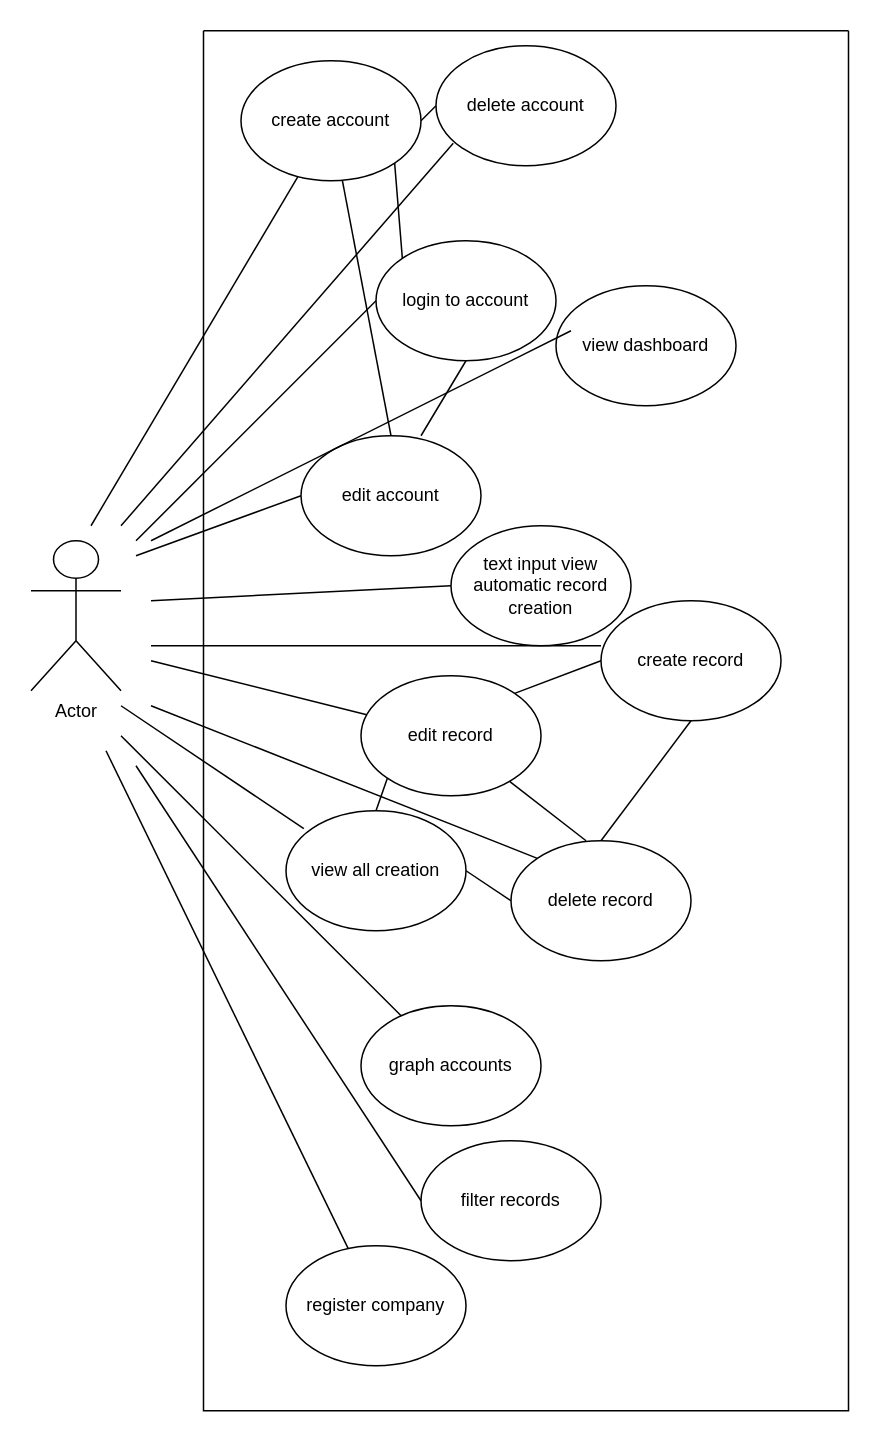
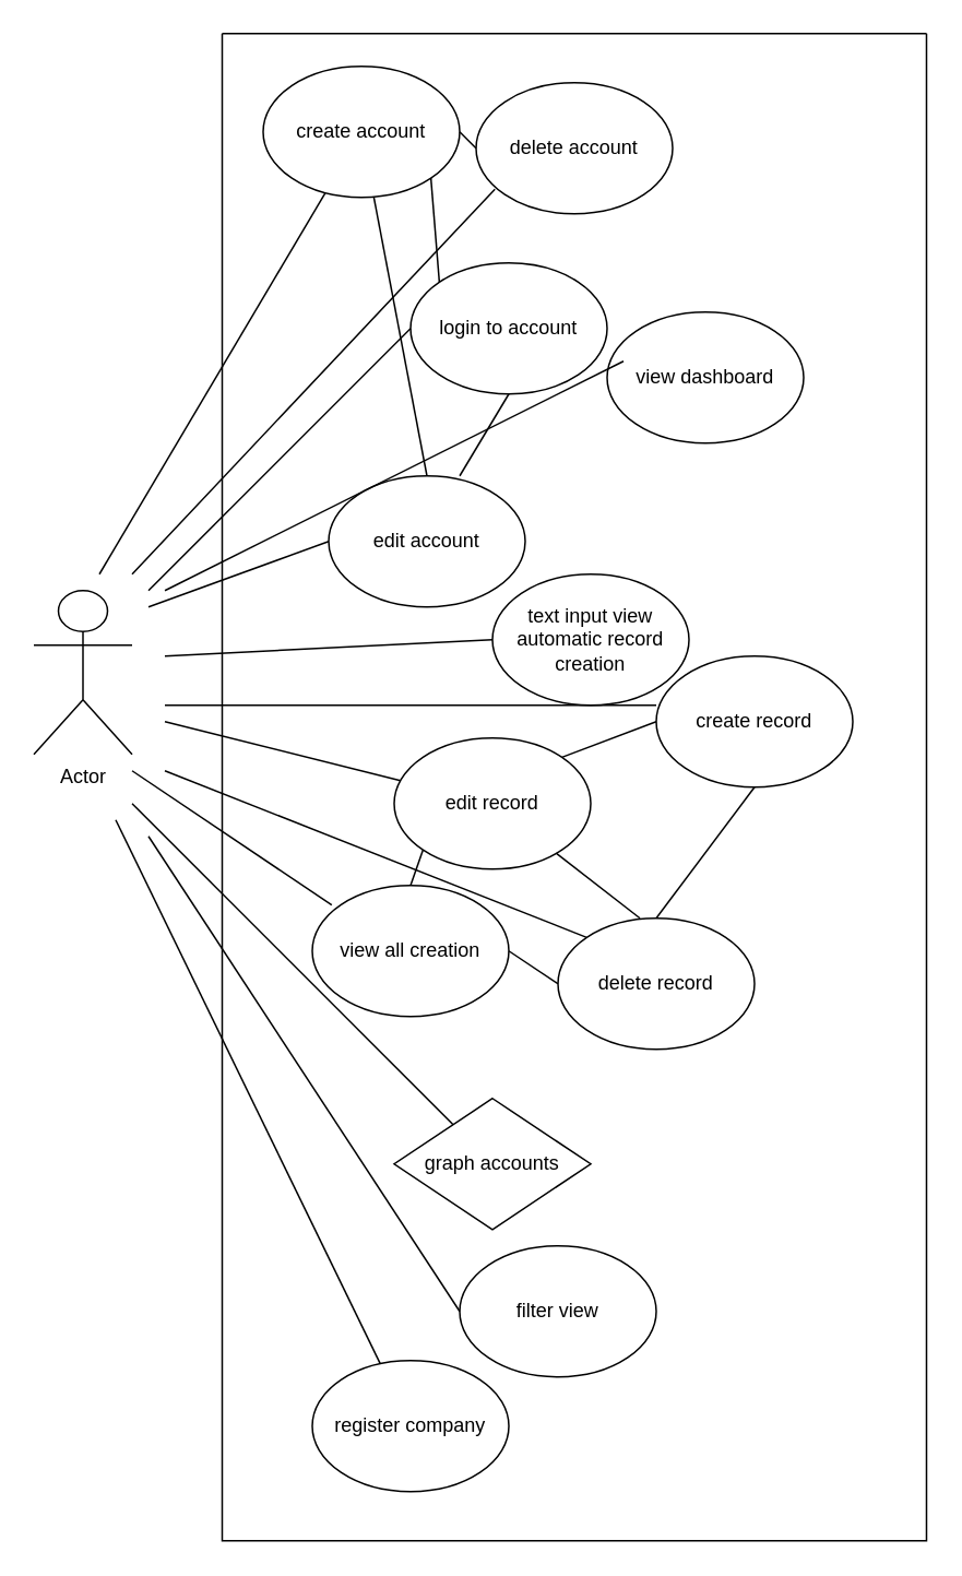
  <mxCell id="0" />
  <mxCell id="1" parent="0" />
  <mxCell id="2" value="Actor" style="shape=umlActor;verticalLabelPosition=bottom;verticalAlign=top;html=1;outlineConnect=0;" vertex="1" parent="1"><mxGeometry x="20" y="360" width="60" height="100" as="geometry" /></mxCell>
  <mxCell id="3" value="register company" style="ellipse;whiteSpace=wrap;html=1;" vertex="1" parent="1"><mxGeometry x="190" y="830" width="120" height="80" as="geometry" /></mxCell>
  <mxCell id="4" value="login to account" style="ellipse;whiteSpace=wrap;html=1;" vertex="1" parent="1"><mxGeometry x="250" y="160" width="120" height="80" as="geometry" /></mxCell>
  <mxCell id="5" value="create account" style="ellipse;whiteSpace=wrap;html=1;" vertex="1" parent="1"><mxGeometry x="160" y="40" width="120" height="80" as="geometry" /></mxCell>
  <mxCell id="6" value="edit account" style="ellipse;whiteSpace=wrap;html=1;" vertex="1" parent="1"><mxGeometry x="200" y="290" width="120" height="80" as="geometry" /></mxCell>
- <mxCell id="7" value="delete account" style="ellipse;whiteSpace=wrap;html=1;" vertex="1" parent="1"><mxGeometry x="290" y="30" width="120" height="80" as="geometry" /></mxCell>
+ <mxCell id="7" value="delete account" style="ellipse;whiteSpace=wrap;html=1;" vertex="1" parent="1"><mxGeometry x="290" y="50" width="120" height="80" as="geometry" /></mxCell>
  <mxCell id="8" value="create record" style="ellipse;whiteSpace=wrap;html=1;" vertex="1" parent="1"><mxGeometry x="400" y="400" width="120" height="80" as="geometry" /></mxCell>
  <mxCell id="9" value="edit record" style="ellipse;whiteSpace=wrap;html=1;" vertex="1" parent="1"><mxGeometry x="240" y="450" width="120" height="80" as="geometry" /></mxCell>
  <mxCell id="10" value="delete record" style="ellipse;whiteSpace=wrap;html=1;" vertex="1" parent="1"><mxGeometry x="340" y="560" width="120" height="80" as="geometry" /></mxCell>
  <mxCell id="11" value="text input view automatic record creation" style="ellipse;whiteSpace=wrap;html=1;" vertex="1" parent="1"><mxGeometry x="300" y="350" width="120" height="80" as="geometry" /></mxCell>
  <mxCell id="12" value="view all creation" style="ellipse;whiteSpace=wrap;html=1;" vertex="1" parent="1"><mxGeometry x="190" y="540" width="120" height="80" as="geometry" /></mxCell>
- <mxCell id="13" value="filter records" style="ellipse;whiteSpace=wrap;html=1;" vertex="1" parent="1"><mxGeometry x="280" y="760" width="120" height="80" as="geometry" /></mxCell>
+ <mxCell id="13" value="filter view" style="ellipse;whiteSpace=wrap;html=1;" vertex="1" parent="1"><mxGeometry x="280" y="760" width="120" height="80" as="geometry" /></mxCell>
  <mxCell id="14" value="view dashboard" style="ellipse;whiteSpace=wrap;html=1;" vertex="1" parent="1"><mxGeometry x="370" y="190" width="120" height="80" as="geometry" /></mxCell>
- <mxCell id="15" value="graph accounts" style="ellipse;whiteSpace=wrap;html=1;" vertex="1" parent="1"><mxGeometry x="240" y="670" width="120" height="80" as="geometry" /></mxCell>
+ <mxCell id="15" value="graph accounts" style="rhombus;whiteSpace=wrap;html=1;" vertex="1" parent="1"><mxGeometry x="240" y="670" width="120" height="80" as="geometry" /></mxCell>
  <mxCell id="16" value="" style="endArrow=none;html=1;rounded=0;" edge="1" parent="1" target="5"><mxGeometry width="50" height="50" relative="1" as="geometry"><mxPoint x="60" y="350" as="sourcePoint" /><mxPoint x="300" y="550" as="targetPoint" /></mxGeometry></mxCell>
  <mxCell id="17" value="" style="endArrow=none;html=1;rounded=0;entryX=0.5;entryY=0;entryDx=0;entryDy=0;" edge="1" parent="1" source="5" target="6"><mxGeometry width="50" height="50" relative="1" as="geometry"><mxPoint x="240" y="270" as="sourcePoint" /><mxPoint x="240" y="290.711" as="targetPoint" /></mxGeometry></mxCell>
  <mxCell id="18" value="" style="endArrow=none;html=1;rounded=0;exitX=1;exitY=0.5;exitDx=0;exitDy=0;entryX=0;entryY=0.5;entryDx=0;entryDy=0;" edge="1" parent="1" source="5" target="7"><mxGeometry width="50" height="50" relative="1" as="geometry"><mxPoint x="270" y="230" as="sourcePoint" /><mxPoint x="330" y="180" as="targetPoint" /></mxGeometry></mxCell>
  <mxCell id="19" value="" style="endArrow=none;html=1;rounded=0;entryX=0.096;entryY=0.812;entryDx=0;entryDy=0;entryPerimeter=0;" edge="1" parent="1" target="7"><mxGeometry width="50" height="50" relative="1" as="geometry"><mxPoint x="80" y="350" as="sourcePoint" /><mxPoint x="340" y="200" as="targetPoint" /></mxGeometry></mxCell>
  <mxCell id="20" value="" style="endArrow=none;html=1;rounded=0;entryX=0.5;entryY=1;entryDx=0;entryDy=0;" edge="1" parent="1" target="4"><mxGeometry width="50" height="50" relative="1" as="geometry"><mxPoint x="280" y="290" as="sourcePoint" /><mxPoint x="360" y="310" as="targetPoint" /></mxGeometry></mxCell>
  <mxCell id="21" value="" style="endArrow=none;html=1;rounded=0;entryX=0;entryY=0.5;entryDx=0;entryDy=0;" edge="1" parent="1" target="4"><mxGeometry width="50" height="50" relative="1" as="geometry"><mxPoint x="90" y="360" as="sourcePoint" /><mxPoint x="280" y="270" as="targetPoint" /></mxGeometry></mxCell>
  <mxCell id="22" value="" style="endArrow=none;html=1;rounded=0;entryX=0;entryY=0.5;entryDx=0;entryDy=0;" edge="1" parent="1" target="6"><mxGeometry width="50" height="50" relative="1" as="geometry"><mxPoint x="90" y="370" as="sourcePoint" /><mxPoint x="180" y="380" as="targetPoint" /></mxGeometry></mxCell>
  <mxCell id="23" value="" style="endArrow=none;html=1;rounded=0;" edge="1" parent="1"><mxGeometry width="50" height="50" relative="1" as="geometry"><mxPoint x="100" y="360" as="sourcePoint" /><mxPoint x="380" y="220" as="targetPoint" /></mxGeometry></mxCell>
  <mxCell id="24" value="" style="endArrow=none;html=1;rounded=0;exitX=0.099;exitY=0.149;exitDx=0;exitDy=0;exitPerimeter=0;" edge="1" parent="1" source="12"><mxGeometry width="50" height="50" relative="1" as="geometry"><mxPoint x="160" y="590" as="sourcePoint" /><mxPoint x="80" y="470" as="targetPoint" /></mxGeometry></mxCell>
  <mxCell id="25" value="" style="endArrow=none;html=1;rounded=0;entryX=0;entryY=0;entryDx=0;entryDy=0;" edge="1" parent="1" target="10"><mxGeometry width="50" height="50" relative="1" as="geometry"><mxPoint x="100" y="470" as="sourcePoint" /><mxPoint x="340" y="580" as="targetPoint" /></mxGeometry></mxCell>
  <mxCell id="26" value="" style="endArrow=none;html=1;rounded=0;exitX=0.5;exitY=0;exitDx=0;exitDy=0;entryX=0;entryY=1;entryDx=0;entryDy=0;" edge="1" parent="1" source="12" target="9"><mxGeometry width="50" height="50" relative="1" as="geometry"><mxPoint x="240" y="600" as="sourcePoint" /><mxPoint x="290" y="550" as="targetPoint" /></mxGeometry></mxCell>
  <mxCell id="27" value="" style="endArrow=none;html=1;rounded=0;entryX=0;entryY=0.5;entryDx=0;entryDy=0;exitX=1;exitY=0;exitDx=0;exitDy=0;" edge="1" parent="1" source="9" target="8"><mxGeometry width="50" height="50" relative="1" as="geometry"><mxPoint x="350" y="500" as="sourcePoint" /><mxPoint x="400" y="450" as="targetPoint" /></mxGeometry></mxCell>
  <mxCell id="28" value="" style="endArrow=none;html=1;rounded=0;exitX=0.5;exitY=0;exitDx=0;exitDy=0;" edge="1" parent="1" source="10"><mxGeometry width="50" height="50" relative="1" as="geometry"><mxPoint x="410" y="530" as="sourcePoint" /><mxPoint x="460" y="480" as="targetPoint" /></mxGeometry></mxCell>
  <mxCell id="29" value="" style="endArrow=none;html=1;rounded=0;exitX=1;exitY=0.5;exitDx=0;exitDy=0;entryX=0;entryY=0.5;entryDx=0;entryDy=0;" edge="1" parent="1" source="12" target="10"><mxGeometry width="50" height="50" relative="1" as="geometry"><mxPoint x="300" y="660" as="sourcePoint" /><mxPoint x="350" y="610" as="targetPoint" /></mxGeometry></mxCell>
  <mxCell id="30" value="" style="endArrow=none;html=1;rounded=0;exitX=0;exitY=0;exitDx=0;exitDy=0;entryX=1;entryY=1;entryDx=0;entryDy=0;" edge="1" parent="1" source="4" target="5"><mxGeometry width="50" height="50" relative="1" as="geometry"><mxPoint x="230" y="260" as="sourcePoint" /><mxPoint x="280" y="210" as="targetPoint" /></mxGeometry></mxCell>
  <mxCell id="31" value="" style="endArrow=none;html=1;rounded=0;exitX=0.417;exitY=0;exitDx=0;exitDy=0;exitPerimeter=0;" edge="1" parent="1" source="10" target="9"><mxGeometry width="50" height="50" relative="1" as="geometry"><mxPoint x="350" y="560" as="sourcePoint" /><mxPoint x="400" y="510" as="targetPoint" /></mxGeometry></mxCell>
  <mxCell id="32" value="" style="endArrow=none;html=1;rounded=0;" edge="1" parent="1" target="9"><mxGeometry width="50" height="50" relative="1" as="geometry"><mxPoint x="100" y="440" as="sourcePoint" /><mxPoint x="230" y="450" as="targetPoint" /></mxGeometry></mxCell>
  <mxCell id="33" value="" style="endArrow=none;html=1;rounded=0;" edge="1" parent="1"><mxGeometry width="50" height="50" relative="1" as="geometry"><mxPoint x="100" y="430" as="sourcePoint" /><mxPoint x="400" y="430" as="targetPoint" /></mxGeometry></mxCell>
  <mxCell id="34" value="" style="endArrow=none;html=1;rounded=0;" edge="1" parent="1" source="3"><mxGeometry width="50" height="50" relative="1" as="geometry"><mxPoint x="210" y="740" as="sourcePoint" /><mxPoint x="70" y="500" as="targetPoint" /></mxGeometry></mxCell>
  <mxCell id="35" value="" style="endArrow=none;html=1;rounded=0;" edge="1" parent="1" target="15"><mxGeometry width="50" height="50" relative="1" as="geometry"><mxPoint x="80" y="490" as="sourcePoint" /><mxPoint x="280" y="760" as="targetPoint" /></mxGeometry></mxCell>
  <mxCell id="36" value="" style="endArrow=none;html=1;rounded=0;entryX=0;entryY=0.5;entryDx=0;entryDy=0;" edge="1" parent="1" target="13"><mxGeometry width="50" height="50" relative="1" as="geometry"><mxPoint x="90" y="510" as="sourcePoint" /><mxPoint x="290" y="770" as="targetPoint" /></mxGeometry></mxCell>
  <mxCell id="37" value="" style="endArrow=none;html=1;rounded=0;entryX=0;entryY=0.5;entryDx=0;entryDy=0;" edge="1" parent="1" target="11"><mxGeometry width="50" height="50" relative="1" as="geometry"><mxPoint x="100" y="400" as="sourcePoint" /><mxPoint x="300" y="380" as="targetPoint" /></mxGeometry></mxCell>
  <mxCell id="38" value="" style="swimlane;startSize=0;" vertex="1" parent="1"><mxGeometry x="135" y="20" width="430" height="920" as="geometry" /></mxCell>
